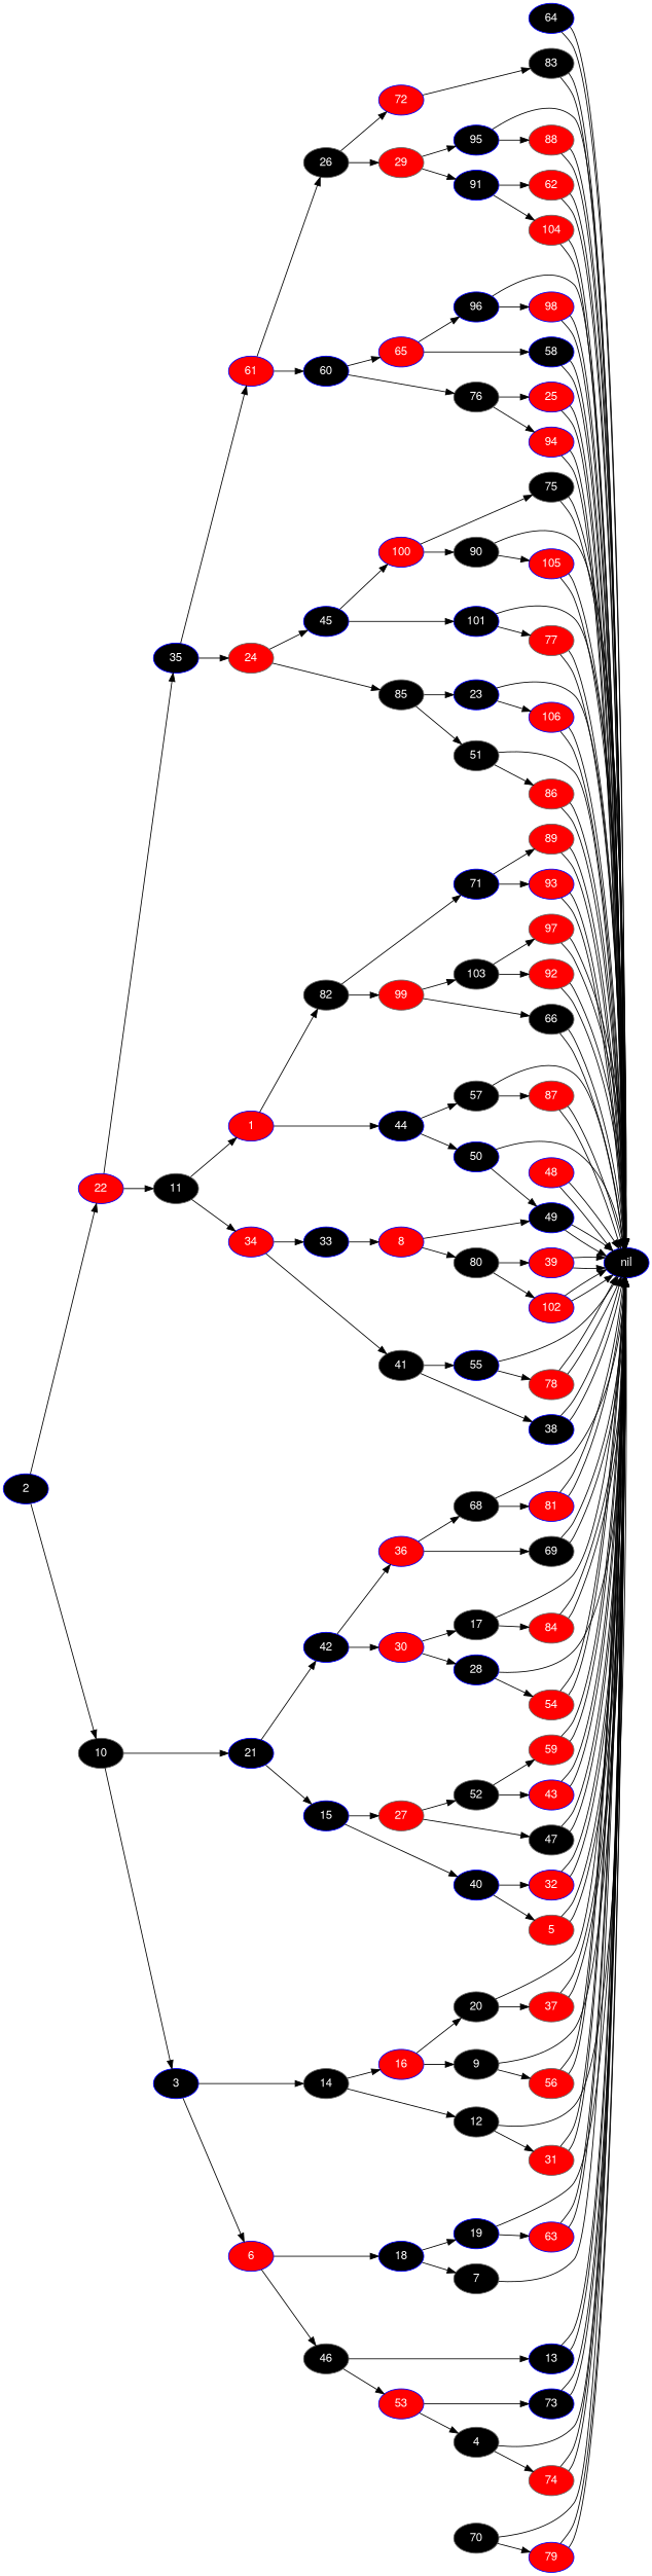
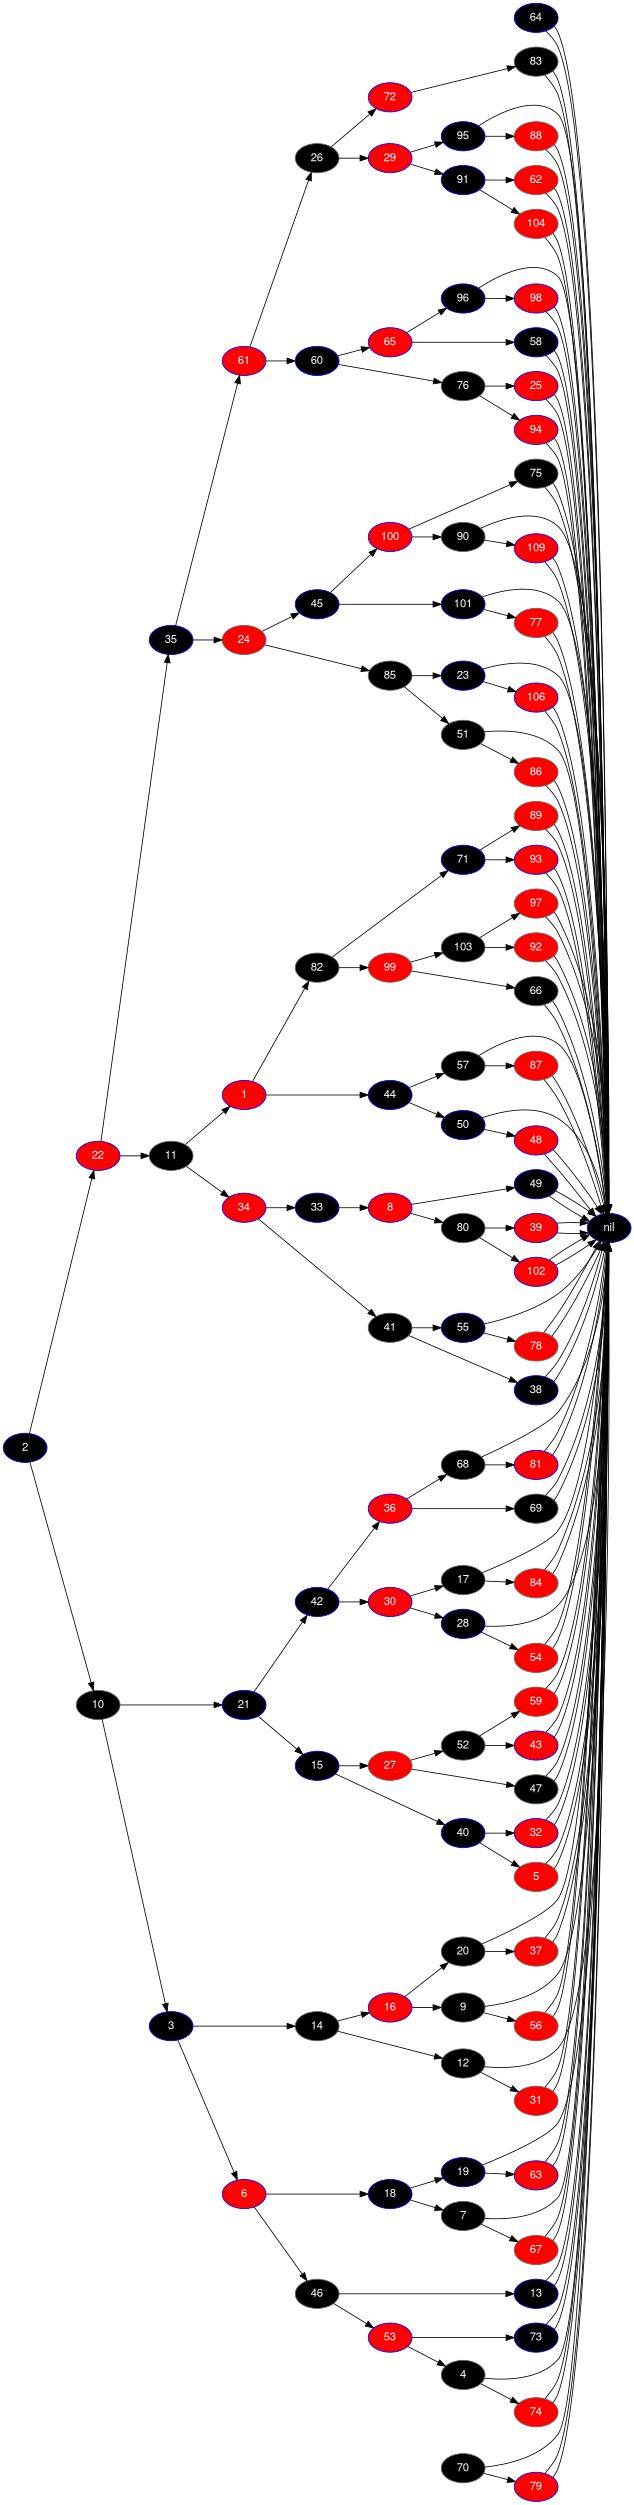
  digraph {
    rankdir=LR
    node [color=blue fillcolor=" black" fontcolor=" white" fontname="Helvetica,Arial,sans-serif" style=filled]
    edge [color=black fontname="Helvetica,Arial,sans-serif"]
    nil
    2
    22 [fillcolor=" red"]
    35
    61 [fillcolor=" red"]
    26 [color=gray40]
    72 [fillcolor=" red"]
    64
    83 [color=gray40]
-   29 [color=gray40 fillcolor=" red"]
+   29 [fillcolor=" red"]
    95
    88 [color=gray40 fillcolor=" red"]
    91
    62 [color=gray40 fillcolor=" red"]
    104 [color=gray40 fillcolor=" red"]
    60
    65 [fillcolor=" red"]
    96
    98 [fillcolor=" red"]
    58
    76 [color=gray40]
    25 [fillcolor=" red"]
    94 [fillcolor=" red"]
    24 [color=gray40 fillcolor=" red"]
    45
    100 [fillcolor=" red"]
    75 [color=gray40]
    90 [color=gray40]
-   105 [fillcolor=" red"]
+   105 [fillcolor=" red" label=109]
    101
    77 [color=gray40 fillcolor=" red"]
    85 [color=gray40]
    23
    106 [fillcolor=" red"]
    51 [color=gray40]
    86 [color=gray40 fillcolor=" red"]
    11 [color=gray40]
    1 [fillcolor=" red"]
    82 [color=gray40]
    71
    89 [color=gray40 fillcolor=" red"]
    93 [fillcolor=" red"]
    99 [color=gray40 fillcolor=" red"]
    103 [color=gray40]
    97 [color=gray40 fillcolor=" red"]
    92 [color=gray40 fillcolor=" red"]
    66 [color=gray40]
    44
    57 [color=gray40]
    87 [color=gray40 fillcolor=" red"]
    50
    48 [fillcolor=" red"]
    34 [fillcolor=" red"]
    33
    8 [fillcolor=" red"]
    49
    80 [color=gray40]
    39 [fillcolor=" red"]
    102 [fillcolor=" red"]
    70 [color=gray40]
    79 [fillcolor=" red"]
    41 [color=gray40]
    55
    78 [color=gray40 fillcolor=" red"]
    38
    10 [color=gray40 fillcolor=black]
    21
    42
    36 [fillcolor=" red"]
    68 [color=gray40]
    81 [fillcolor=" red"]
    69 [color=gray40]
    30 [fillcolor=" red"]
    17 [color=gray40]
    84 [color=gray40 fillcolor=" red"]
    28
    54 [color=gray40 fillcolor=" red"]
    15
    27 [color=gray40 fillcolor=" red"]
    52 [color=gray40]
    59 [color=gray40 fillcolor=" red"]
    43 [fillcolor=" red"]
    47 [color=gray40]
    40
    32 [fillcolor=" red"]
    5 [color=gray40 fillcolor=" red"]
    3
    14 [color=gray40]
    16 [fillcolor=" red"]
    20 [color=gray40]
    37 [color=gray40 fillcolor=" red"]
    9 [color=gray40]
    56 [color=gray40 fillcolor=" red"]
    12 [color=gray40]
    31 [color=gray40 fillcolor=" red"]
    6 [fillcolor=" red"]
    18
    19
    63 [fillcolor=" red"]
    7 [color=gray40]
+   67 [color=gray40 fillcolor=" red"]
    46 [color=gray40]
    13
    53 [fillcolor=" red"]
    73
    4 [color=gray40]
    74 [color=gray40 fillcolor=" red"]
    subgraph sub_1 {
      nil
      2
      22
      35
      61
      26
      72
      64
      83
      29
      95
      88
      91
      62
      104
      60
      65
      96
      98
      58
      76
      25
      94
      24
      45
      100
      75
      90
      105
      101
      77
      85
      23
      106
      51
      86
      11
      1
      82
      71
      89
      93
      99
      103
      97
      92
      66
      44
      57
      87
      50
      48
      34
      33
      8
      49
      80
      39
      102
      70
      79
      41
      55
      78
      38
      10
      21
      42
      36
      68
      81
      69
      30
      17
      84
      28
      54
      15
      27
      52
      59
      43
      47
      40
      32
      5
      3
      14
      16
      20
      37
      9
      56
      12
      31
      6
      18
      19
      63
      7
+     67
      46
      13
      53
      73
      4
      74
    }
    2 -> 22
    2 -> 10
    22 -> 35
    22 -> 11
    35 -> 61
    35 -> 24
    61 -> 26
    61 -> 60
    26 -> 72
    26 -> 29
    72 -> 83
    64 -> nil
    64 -> nil
    83 -> nil
    83 -> nil
    29 -> 95
    29 -> 91
    95 -> nil
    95 -> 88
    88 -> nil
    88 -> nil
    91 -> 62
    91 -> 104
    62 -> nil
    62 -> nil
    104 -> nil
    104 -> nil
    60 -> 65
    60 -> 76
    65 -> 96
    65 -> 58
    96 -> nil
    96 -> 98
    98 -> nil
    98 -> nil
    58 -> nil
    58 -> nil
    76 -> 25
    76 -> 94
    25 -> nil
    25 -> nil
    94 -> nil
    94 -> nil
    24 -> 45
    24 -> 85
    45 -> 100
    45 -> 101
    100 -> 75
    100 -> 90
    75 -> nil
    75 -> nil
    90 -> nil
    90 -> 105
    105 -> nil
    105 -> nil
    101 -> nil
    101 -> 77
    77 -> nil
    77 -> nil
    85 -> 23
    85 -> 51
    23 -> nil
    23 -> 106
    106 -> nil
    106 -> nil
    51 -> nil
    51 -> 86
    86 -> nil
    86 -> nil
    11 -> 1
    11 -> 34
    1 -> 82
    1 -> 44
    82 -> 71
    82 -> 99
    71 -> 89
    71 -> 93
    89 -> nil
    89 -> nil
    93 -> nil
    93 -> nil
    99 -> 103
    99 -> 66
    103 -> 97
    103 -> 92
    97 -> nil
    97 -> nil
    92 -> nil
    92 -> nil
    66 -> nil
    66 -> nil
    44 -> 57
    44 -> 50
    57 -> nil
    57 -> 87
    87 -> nil
    87 -> nil
    50 -> nil
-   50 -> 49
+   50 -> 48
    48 -> nil
    48 -> nil
    34 -> 33
    34 -> 41
    33 -> 8
    8 -> 49
    8 -> 80
    49 -> nil
    49 -> nil
    80 -> 39
    80 -> 102
    39 -> nil
    39 -> nil
    102 -> nil
    102 -> nil
    70 -> nil
    70 -> 79
    79 -> nil
    79 -> nil
    41 -> 55
    41 -> 38
    55 -> nil
    55 -> 78
    78 -> nil
    78 -> nil
    38 -> nil
    38 -> nil
    10 -> 21
    10 -> 3
    21 -> 42
    21 -> 15
    42 -> 36
    42 -> 30
    36 -> 68
    36 -> 69
    68 -> nil
    68 -> 81
    81 -> nil
    81 -> nil
    69 -> nil
    69 -> nil
    30 -> 17
    30 -> 28
    17 -> nil
    17 -> 84
    84 -> nil
    84 -> nil
    28 -> nil
    28 -> 54
    54 -> nil
    54 -> nil
    15 -> 27
    15 -> 40
    27 -> 52
    27 -> 47
    52 -> 59
    52 -> 43
    59 -> nil
    59 -> nil
    43 -> nil
    43 -> nil
    47 -> nil
    47 -> nil
    40 -> 32
    40 -> 5
    32 -> nil
    32 -> nil
    5 -> nil
    5 -> nil
    3 -> 14
    3 -> 6
    14 -> 16
    14 -> 12
    16 -> 20
    16 -> 9
    20 -> nil
    20 -> 37
    37 -> nil
    37 -> nil
    9 -> nil
    9 -> 56
    56 -> nil
    56 -> nil
    12 -> nil
    12 -> 31
    31 -> nil
    31 -> nil
    6 -> 18
    6 -> 46
    18 -> 19
    18 -> 7
    19 -> nil
    19 -> 63
    63 -> nil
    63 -> nil
    7 -> nil
+   7 -> 67
+   67 -> nil
+   67 -> nil
    46 -> 13
    46 -> 53
    13 -> nil
    13 -> nil
    53 -> 73
    53 -> 4
    73 -> nil
    73 -> nil
    4 -> nil
    4 -> 74
    74 -> nil
    74 -> nil
  }
